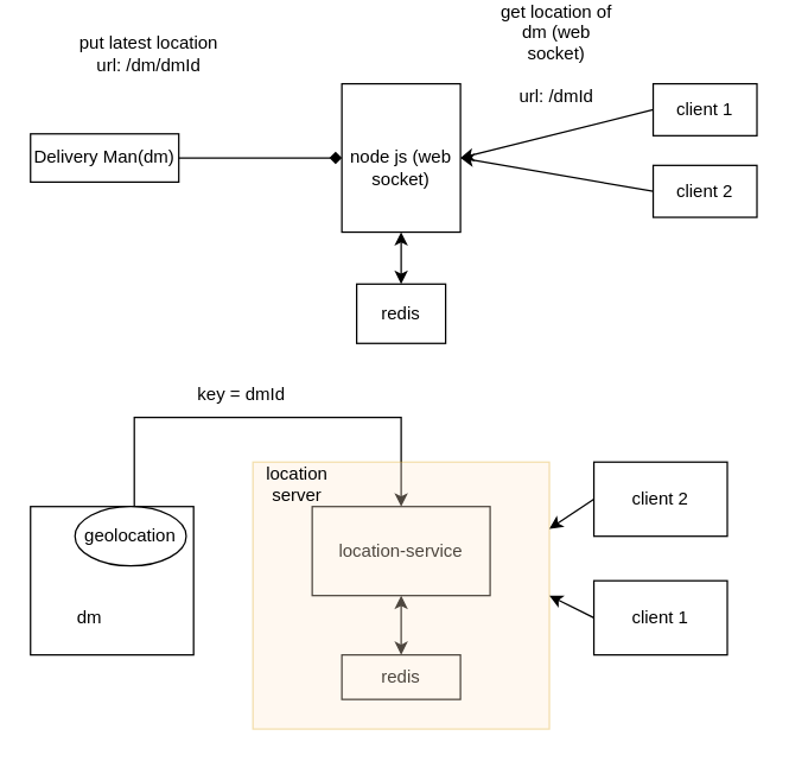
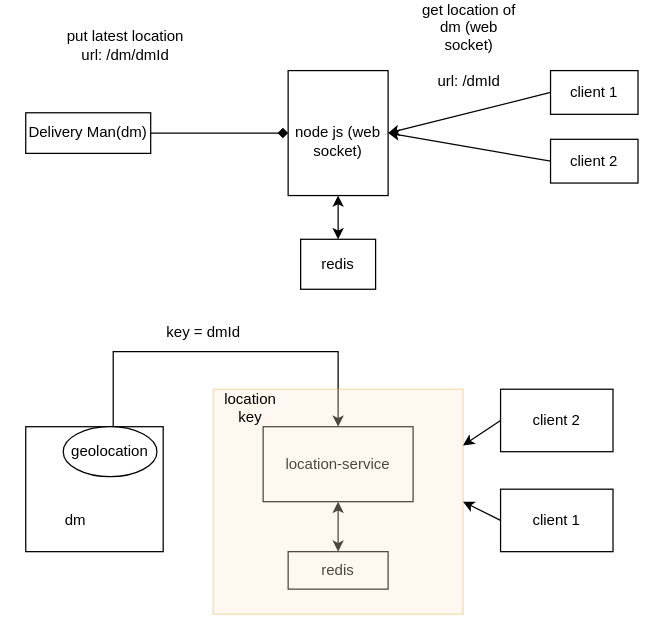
  <mxCell id="0" />
  <mxCell id="1" parent="0" />
  <mxCell id="2" value="&lt;br&gt;node js (web socket)" style="rounded=0;whiteSpace=wrap;html=1;" parent="1" vertex="1"><mxGeometry x="230" y="55" width="80" height="100" as="geometry" /></mxCell>
  <mxCell id="3" value="Delivery Man(dm)" style="rounded=0;whiteSpace=wrap;html=1;" parent="1" vertex="1"><mxGeometry x="20" y="88.75" width="100" height="32.5" as="geometry" /></mxCell>
  <mxCell id="4" value="client 1" style="rounded=0;whiteSpace=wrap;html=1;" parent="1" vertex="1"><mxGeometry x="440" y="55" width="70" height="35" as="geometry" /></mxCell>
  <mxCell id="5" value="" style="endArrow=classic;html=1;rounded=0;exitX=0;exitY=0.5;exitDx=0;exitDy=0;entryX=1;entryY=0.5;entryDx=0;entryDy=0;" parent="1" source="4" target="2" edge="1"><mxGeometry width="50" height="50" relative="1" as="geometry"><mxPoint x="260" y="260" as="sourcePoint" /><mxPoint x="310" y="210" as="targetPoint" /></mxGeometry></mxCell>
  <mxCell id="6" value="get location of dm (web socket)&lt;br&gt;&lt;br&gt;url: /dmId" style="text;html=1;strokeColor=none;fillColor=none;align=center;verticalAlign=middle;whiteSpace=wrap;rounded=0;" parent="1" vertex="1"><mxGeometry x="330" y="20" width="90" height="30" as="geometry" /></mxCell>
  <mxCell id="7" value="" style="endArrow=diamond;html=1;rounded=0;exitX=1;exitY=0.5;exitDx=0;exitDy=0;entryX=0;entryY=0.5;entryDx=0;entryDy=0;" parent="1" source="3" target="2" edge="1"><mxGeometry width="50" height="50" relative="1" as="geometry"><mxPoint x="260" y="260" as="sourcePoint" /><mxPoint x="160" y="105" as="targetPoint" /></mxGeometry></mxCell>
  <mxCell id="8" value="put latest location&lt;br&gt;url: /dm/dmId&lt;br&gt;" style="text;html=1;strokeColor=none;fillColor=none;align=center;verticalAlign=middle;whiteSpace=wrap;rounded=0;" parent="1" vertex="1"><mxGeometry x="30" y="20" width="140" height="30" as="geometry" /></mxCell>
  <mxCell id="9" value="client 2" style="rounded=0;whiteSpace=wrap;html=1;" vertex="1" parent="1"><mxGeometry x="440" y="110" width="70" height="35" as="geometry" /></mxCell>
  <mxCell id="10" value="" style="endArrow=classic;html=1;rounded=0;exitX=0;exitY=0.5;exitDx=0;exitDy=0;entryX=1;entryY=0.5;entryDx=0;entryDy=0;" edge="1" parent="1" source="9" target="2"><mxGeometry width="50" height="50" relative="1" as="geometry"><mxPoint x="430" y="83" as="sourcePoint" /><mxPoint x="320" y="115" as="targetPoint" /></mxGeometry></mxCell>
  <mxCell id="11" value="redis" style="rounded=0;whiteSpace=wrap;html=1;" vertex="1" parent="1"><mxGeometry x="240" y="190" width="60" height="40" as="geometry" /></mxCell>
  <mxCell id="12" value="" style="endArrow=classic;startArrow=classic;html=1;rounded=0;entryX=0.5;entryY=1;entryDx=0;entryDy=0;exitX=0.5;exitY=0;exitDx=0;exitDy=0;" edge="1" parent="1" source="11" target="2"><mxGeometry width="50" height="50" relative="1" as="geometry"><mxPoint x="260" y="260" as="sourcePoint" /><mxPoint x="310" y="210" as="targetPoint" /></mxGeometry></mxCell>
  <mxCell id="13" value="location-service" style="rounded=0;whiteSpace=wrap;html=1;" vertex="1" parent="1"><mxGeometry x="210" y="340" width="120" height="60" as="geometry" /></mxCell>
  <mxCell id="14" value="client 1" style="rounded=0;whiteSpace=wrap;html=1;" vertex="1" parent="1"><mxGeometry x="400" y="390" width="90" height="50" as="geometry" /></mxCell>
  <mxCell id="15" value="client 2" style="rounded=0;whiteSpace=wrap;html=1;" vertex="1" parent="1"><mxGeometry x="400" y="310" width="90" height="50" as="geometry" /></mxCell>
  <mxCell id="16" value="" style="rounded=0;whiteSpace=wrap;html=1;" vertex="1" parent="1"><mxGeometry x="20" y="340" width="110" height="100" as="geometry" /></mxCell>
  <mxCell id="17" value="geolocation" style="ellipse;whiteSpace=wrap;html=1;" vertex="1" parent="1"><mxGeometry x="50" y="340" width="75" height="40" as="geometry" /></mxCell>
  <mxCell id="18" value="dm" style="text;html=1;strokeColor=none;fillColor=none;align=center;verticalAlign=middle;whiteSpace=wrap;rounded=0;" vertex="1" parent="1"><mxGeometry x="30" y="400" width="60" height="30" as="geometry" /></mxCell>
  <mxCell id="19" value="" style="endArrow=classic;html=1;rounded=0;entryX=0.5;entryY=0;entryDx=0;entryDy=0;" edge="1" parent="1" target="13"><mxGeometry width="50" height="50" relative="1" as="geometry"><mxPoint x="90" y="340" as="sourcePoint" /><mxPoint x="93" y="290" as="targetPoint" /><Array as="points"><mxPoint x="90" y="280" /><mxPoint x="270" y="280" /></Array></mxGeometry></mxCell>
  <mxCell id="20" value="" style="endArrow=classic;startArrow=classic;html=1;rounded=0;entryX=0.5;entryY=1;entryDx=0;entryDy=0;" edge="1" parent="1" target="13"><mxGeometry width="50" height="50" relative="1" as="geometry"><mxPoint x="270" y="440" as="sourcePoint" /><mxPoint x="300" y="350" as="targetPoint" /></mxGeometry></mxCell>
  <mxCell id="21" value="redis" style="rounded=0;whiteSpace=wrap;html=1;" vertex="1" parent="1"><mxGeometry x="230" y="440" width="80" height="30" as="geometry" /></mxCell>
  <mxCell id="22" value="" style="rounded=0;whiteSpace=wrap;html=1;opacity=30;fillColor=#ffe6cc;strokeColor=#d79b00;" vertex="1" parent="1"><mxGeometry x="170" y="310" width="200" height="180" as="geometry" /></mxCell>
- <mxCell id="23" value="location server" style="text;html=1;strokeColor=none;fillColor=none;align=center;verticalAlign=middle;whiteSpace=wrap;rounded=0;" vertex="1" parent="1"><mxGeometry x="170" y="310" width="60" height="30" as="geometry" /></mxCell>
+ <mxCell id="23" value="location key" style="text;html=1;strokeColor=none;fillColor=none;align=center;verticalAlign=middle;whiteSpace=wrap;rounded=0;" vertex="1" parent="1"><mxGeometry x="170" y="310" width="60" height="30" as="geometry" /></mxCell>
  <mxCell id="24" value="" style="endArrow=classic;html=1;rounded=0;exitX=0;exitY=0.5;exitDx=0;exitDy=0;entryX=1;entryY=0.25;entryDx=0;entryDy=0;" edge="1" parent="1" source="15" target="22"><mxGeometry width="50" height="50" relative="1" as="geometry"><mxPoint x="130" y="400" as="sourcePoint" /><mxPoint x="180" y="350" as="targetPoint" /></mxGeometry></mxCell>
  <mxCell id="25" value="" style="endArrow=classic;html=1;rounded=0;exitX=0;exitY=0.5;exitDx=0;exitDy=0;entryX=1;entryY=0.5;entryDx=0;entryDy=0;" edge="1" parent="1" source="14" target="22"><mxGeometry width="50" height="50" relative="1" as="geometry"><mxPoint x="410" y="345" as="sourcePoint" /><mxPoint x="380" y="365" as="targetPoint" /></mxGeometry></mxCell>
  <mxCell id="26" value="key = dmId" style="text;html=1;strokeColor=none;fillColor=none;align=center;verticalAlign=middle;whiteSpace=wrap;rounded=0;" vertex="1" parent="1"><mxGeometry x="125" y="250" width="75" height="30" as="geometry" /></mxCell>
